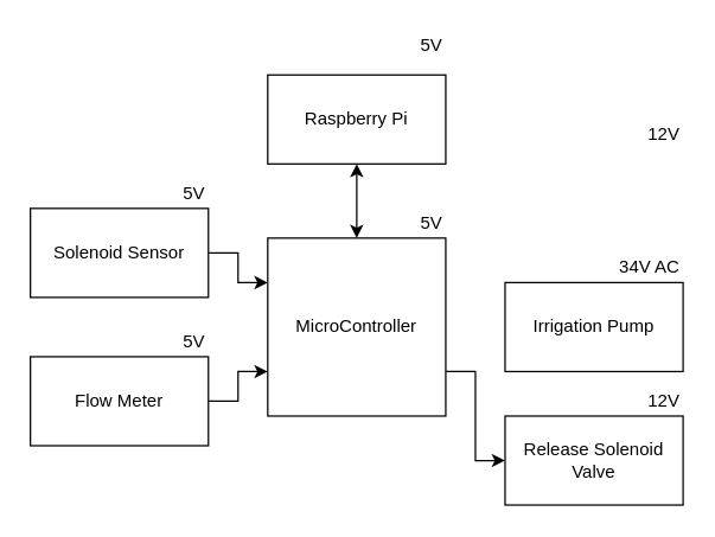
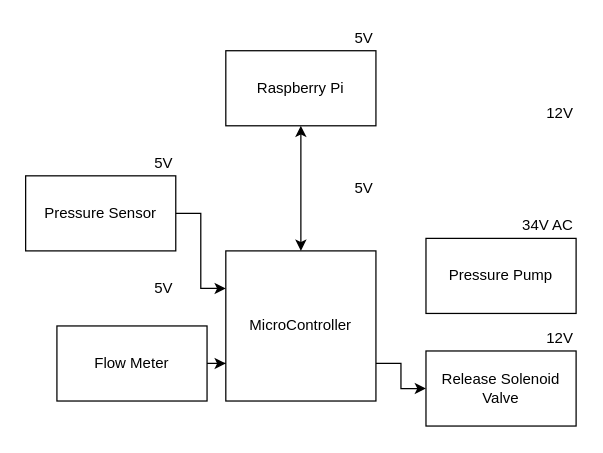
  <mxCell id="0" />
  <mxCell id="1" parent="0" />
  <mxCell id="2" value="" style="edgeStyle=orthogonalEdgeStyle;rounded=0;orthogonalLoop=1;jettySize=auto;html=1;startArrow=classic;startFill=1;endArrow=none;endFill=0;exitX=0;exitY=0.25;exitDx=0;exitDy=0;" parent="1" source="5" target="6" edge="1"><mxGeometry relative="1" as="geometry" /></mxCell>
  <mxCell id="3" value="" style="edgeStyle=orthogonalEdgeStyle;rounded=0;orthogonalLoop=1;jettySize=auto;html=1;startArrow=classic;startFill=1;endArrow=none;endFill=0;exitX=0;exitY=0.75;exitDx=0;exitDy=0;" parent="1" source="5" target="7" edge="1"><mxGeometry relative="1" as="geometry" /></mxCell>
  <mxCell id="4" style="edgeStyle=orthogonalEdgeStyle;rounded=0;orthogonalLoop=1;jettySize=auto;html=1;exitX=1;exitY=0.75;exitDx=0;exitDy=0;entryX=0;entryY=0.5;entryDx=0;entryDy=0;" parent="1" source="5" target="8" edge="1"><mxGeometry relative="1" as="geometry" /></mxCell>
- <mxCell id="5" value="MicroController" style="whiteSpace=wrap;html=1;aspect=fixed;" parent="1" vertex="1"><mxGeometry x="180" y="160" width="120" height="120" as="geometry" /></mxCell>
- <mxCell id="6" value="Solenoid Sensor" style="whiteSpace=wrap;html=1;" parent="1" vertex="1"><mxGeometry x="20" y="140" width="120" height="60" as="geometry" /></mxCell>
- <mxCell id="7" value="Flow Meter" style="whiteSpace=wrap;html=1;" parent="1" vertex="1"><mxGeometry x="20" y="240" width="120" height="60" as="geometry" /></mxCell>
+ <mxCell id="5" value="MicroController" style="whiteSpace=wrap;html=1;aspect=fixed;" parent="1" vertex="1"><mxGeometry x="180" y="200" width="120" height="120" as="geometry" /></mxCell>
+ <mxCell id="6" value="Pressure Sensor" style="whiteSpace=wrap;html=1;" parent="1" vertex="1"><mxGeometry x="20" y="140" width="120" height="60" as="geometry" /></mxCell>
+ <mxCell id="7" value="Flow Meter" style="whiteSpace=wrap;html=1;" parent="1" vertex="1"><mxGeometry x="45" y="260" width="120" height="60" as="geometry" /></mxCell>
  <mxCell id="8" value="Release Solenoid Valve" style="whiteSpace=wrap;html=1;" parent="1" vertex="1"><mxGeometry x="340" y="280" width="120" height="60" as="geometry" /></mxCell>
- <mxCell id="9" value="Irrigation Pump" style="whiteSpace=wrap;html=1;" parent="1" vertex="1"><mxGeometry x="340" y="190" width="120" height="60" as="geometry" /></mxCell>
+ <mxCell id="9" value="Pressure Pump" style="whiteSpace=wrap;html=1;" parent="1" vertex="1"><mxGeometry x="340" y="190" width="120" height="60" as="geometry" /></mxCell>
  <mxCell id="10" value="12V" style="text;html=1;strokeColor=none;fillColor=none;align=right;verticalAlign=middle;whiteSpace=wrap;rounded=0;" parent="1" vertex="1"><mxGeometry x="340" y="80" width="120" height="20" as="geometry" /></mxCell>
  <mxCell id="11" value="34V AC" style="text;html=1;strokeColor=none;fillColor=none;align=right;verticalAlign=middle;whiteSpace=wrap;rounded=0;" parent="1" vertex="1"><mxGeometry x="340" y="170" width="120" height="20" as="geometry" /></mxCell>
  <mxCell id="12" value="12V" style="text;html=1;strokeColor=none;fillColor=none;align=right;verticalAlign=middle;whiteSpace=wrap;rounded=0;" parent="1" vertex="1"><mxGeometry x="340" y="260" width="120" height="20" as="geometry" /></mxCell>
  <mxCell id="13" value="5V" style="text;html=1;strokeColor=none;fillColor=none;align=right;verticalAlign=middle;whiteSpace=wrap;rounded=0;" parent="1" vertex="1"><mxGeometry x="20" y="120" width="120" height="20" as="geometry" /></mxCell>
  <mxCell id="14" value="5V" style="text;html=1;strokeColor=none;fillColor=none;align=right;verticalAlign=middle;whiteSpace=wrap;rounded=0;" parent="1" vertex="1"><mxGeometry x="20" y="220" width="120" height="20" as="geometry" /></mxCell>
  <mxCell id="15" value="5V" style="text;html=1;strokeColor=none;fillColor=none;align=right;verticalAlign=middle;whiteSpace=wrap;rounded=0;" parent="1" vertex="1"><mxGeometry x="180" y="140" width="120" height="20" as="geometry" /></mxCell>
  <mxCell id="16" value="" style="edgeStyle=orthogonalEdgeStyle;rounded=0;orthogonalLoop=1;jettySize=auto;html=1;entryX=0.5;entryY=0;entryDx=0;entryDy=0;startArrow=classic;startFill=1;" edge="1" parent="1" source="17" target="5"><mxGeometry relative="1" as="geometry" /></mxCell>
- <mxCell id="17" value="Raspberry Pi" style="rounded=0;whiteSpace=wrap;html=1;" vertex="1" parent="1"><mxGeometry x="180" y="50" width="120" height="60" as="geometry" /></mxCell>
+ <mxCell id="17" value="Raspberry Pi" style="rounded=0;whiteSpace=wrap;html=1;" vertex="1" parent="1"><mxGeometry x="180" y="40" width="120" height="60" as="geometry" /></mxCell>
  <mxCell id="18" value="5V" style="text;html=1;strokeColor=none;fillColor=none;align=right;verticalAlign=middle;whiteSpace=wrap;rounded=0;" vertex="1" parent="1"><mxGeometry x="180" y="20" width="120" height="20" as="geometry" /></mxCell>
